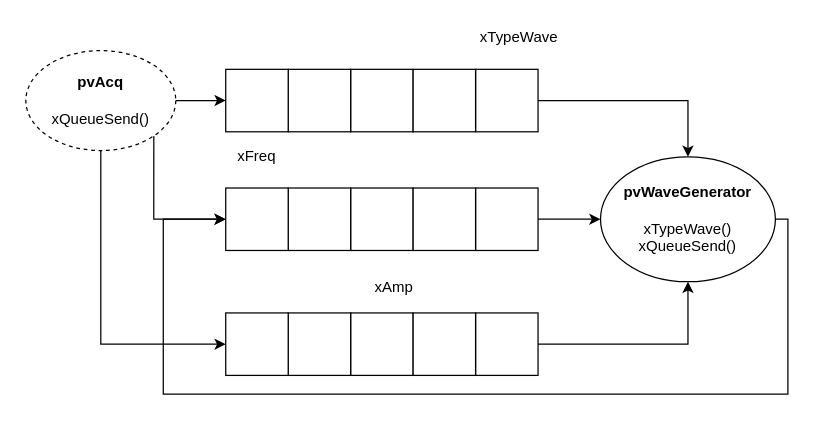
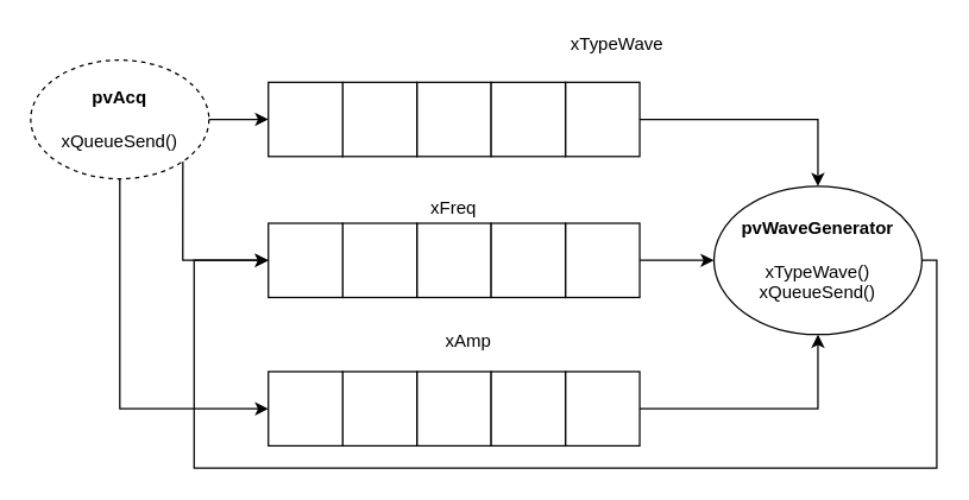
  <mxCell id="0" />
  <mxCell id="1" parent="0" />
  <mxCell id="2" style="edgeStyle=orthogonalEdgeStyle;rounded=0;orthogonalLoop=1;jettySize=auto;html=1;exitX=1;exitY=0.5;exitDx=0;exitDy=0;entryX=0;entryY=0.5;entryDx=0;entryDy=0;" edge="1" parent="1" source="16" target="15"><mxGeometry relative="1" as="geometry"><mxPoint x="720" y="175" as="sourcePoint" /><mxPoint x="120" y="175" as="targetPoint" /><Array as="points"><mxPoint x="630" y="175" /><mxPoint x="630" y="315" /><mxPoint x="130" y="315" /><mxPoint x="130" y="175" /></Array></mxGeometry></mxCell>
  <mxCell id="3" style="edgeStyle=orthogonalEdgeStyle;rounded=0;orthogonalLoop=1;jettySize=auto;html=1;exitX=1;exitY=0.5;exitDx=0;exitDy=0;entryX=0;entryY=0.5;entryDx=0;entryDy=0;" parent="1" source="6" target="9" edge="1"><mxGeometry relative="1" as="geometry" /></mxCell>
  <mxCell id="4" style="edgeStyle=orthogonalEdgeStyle;rounded=0;orthogonalLoop=1;jettySize=auto;html=1;exitX=1;exitY=1;exitDx=0;exitDy=0;entryX=0;entryY=0.5;entryDx=0;entryDy=0;" parent="1" source="6" target="15" edge="1"><mxGeometry relative="1" as="geometry"><Array as="points"><mxPoint x="122" y="175" /></Array></mxGeometry></mxCell>
  <mxCell id="5" style="edgeStyle=orthogonalEdgeStyle;rounded=0;orthogonalLoop=1;jettySize=auto;html=1;exitX=0.5;exitY=1;exitDx=0;exitDy=0;entryX=0;entryY=0.5;entryDx=0;entryDy=0;" parent="1" source="6" target="22" edge="1"><mxGeometry relative="1" as="geometry" /></mxCell>
  <mxCell id="6" value="&lt;b&gt;pvAcq&lt;/b&gt;&lt;br&gt;&lt;br&gt;xQueueSend()" style="ellipse;whiteSpace=wrap;html=1;dashed=1;" parent="1" vertex="1"><mxGeometry x="20" y="40" width="120" height="80" as="geometry" /></mxCell>
  <mxCell id="7" value="" style="whiteSpace=wrap;html=1;aspect=fixed;" parent="1" vertex="1"><mxGeometry x="280" y="55" width="50" height="50" as="geometry" /></mxCell>
  <mxCell id="8" value="" style="whiteSpace=wrap;html=1;aspect=fixed;" parent="1" vertex="1"><mxGeometry x="230" y="55" width="50" height="50" as="geometry" /></mxCell>
  <mxCell id="9" value="" style="whiteSpace=wrap;html=1;aspect=fixed;" parent="1" vertex="1"><mxGeometry x="180" y="55" width="50" height="50" as="geometry" /></mxCell>
  <mxCell id="10" style="edgeStyle=orthogonalEdgeStyle;rounded=0;orthogonalLoop=1;jettySize=auto;html=1;exitX=1;exitY=0.5;exitDx=0;exitDy=0;entryX=0.5;entryY=0;entryDx=0;entryDy=0;" parent="1" source="11" target="16" edge="1"><mxGeometry relative="1" as="geometry" /></mxCell>
  <mxCell id="11" value="" style="whiteSpace=wrap;html=1;aspect=fixed;" parent="1" vertex="1"><mxGeometry x="380" y="55" width="50" height="50" as="geometry" /></mxCell>
  <mxCell id="12" value="" style="whiteSpace=wrap;html=1;aspect=fixed;" parent="1" vertex="1"><mxGeometry x="330" y="55" width="50" height="50" as="geometry" /></mxCell>
  <mxCell id="13" value="" style="whiteSpace=wrap;html=1;aspect=fixed;" parent="1" vertex="1"><mxGeometry x="280" y="150" width="50" height="50" as="geometry" /></mxCell>
  <mxCell id="14" value="" style="whiteSpace=wrap;html=1;aspect=fixed;" parent="1" vertex="1"><mxGeometry x="230" y="150" width="50" height="50" as="geometry" /></mxCell>
  <mxCell id="15" value="" style="whiteSpace=wrap;html=1;aspect=fixed;" parent="1" vertex="1"><mxGeometry x="180" y="150" width="50" height="50" as="geometry" /></mxCell>
  <mxCell id="16" value="&lt;div&gt;&lt;b&gt;pvWaveGenerator&lt;/b&gt;&lt;/div&gt;&lt;br&gt;&lt;div&gt;xTypeWave()&lt;/div&gt;&lt;div&gt;xQueueSend()&lt;/div&gt;" style="ellipse;whiteSpace=wrap;html=1;" parent="1" vertex="1"><mxGeometry x="480" y="125" width="140" height="100" as="geometry" /></mxCell>
  <mxCell id="17" style="edgeStyle=orthogonalEdgeStyle;rounded=0;orthogonalLoop=1;jettySize=auto;html=1;exitX=1;exitY=0.5;exitDx=0;exitDy=0;entryX=0;entryY=0.5;entryDx=0;entryDy=0;" parent="1" source="18" target="16" edge="1"><mxGeometry relative="1" as="geometry" /></mxCell>
  <mxCell id="18" value="" style="whiteSpace=wrap;html=1;aspect=fixed;" parent="1" vertex="1"><mxGeometry x="380" y="150" width="50" height="50" as="geometry" /></mxCell>
  <mxCell id="19" value="" style="whiteSpace=wrap;html=1;aspect=fixed;" parent="1" vertex="1"><mxGeometry x="330" y="150" width="50" height="50" as="geometry" /></mxCell>
  <mxCell id="20" value="" style="whiteSpace=wrap;html=1;aspect=fixed;" parent="1" vertex="1"><mxGeometry x="280" y="250" width="50" height="50" as="geometry" /></mxCell>
  <mxCell id="21" value="" style="whiteSpace=wrap;html=1;aspect=fixed;" parent="1" vertex="1"><mxGeometry x="230" y="250" width="50" height="50" as="geometry" /></mxCell>
  <mxCell id="22" value="" style="whiteSpace=wrap;html=1;aspect=fixed;" parent="1" vertex="1"><mxGeometry x="180" y="250" width="50" height="50" as="geometry" /></mxCell>
  <mxCell id="23" style="edgeStyle=orthogonalEdgeStyle;rounded=0;orthogonalLoop=1;jettySize=auto;html=1;exitX=1;exitY=0.5;exitDx=0;exitDy=0;entryX=0.5;entryY=1;entryDx=0;entryDy=0;" parent="1" source="24" target="16" edge="1"><mxGeometry relative="1" as="geometry" /></mxCell>
  <mxCell id="24" value="" style="whiteSpace=wrap;html=1;aspect=fixed;" parent="1" vertex="1"><mxGeometry x="380" y="250" width="50" height="50" as="geometry" /></mxCell>
  <mxCell id="25" value="" style="whiteSpace=wrap;html=1;aspect=fixed;" parent="1" vertex="1"><mxGeometry x="330" y="250" width="50" height="50" as="geometry" /></mxCell>
  <mxCell id="26" value="xTypeWave" style="text;html=1;strokeColor=none;fillColor=none;align=center;verticalAlign=middle;whiteSpace=wrap;rounded=0;" parent="1" vertex="1"><mxGeometry x="370" y="20" width="90" height="20" as="geometry" /></mxCell>
- <mxCell id="27" value="xFreq" style="text;html=1;strokeColor=none;fillColor=none;align=center;verticalAlign=middle;whiteSpace=wrap;rounded=0;" parent="1" vertex="1"><mxGeometry x="160" y="115" width="90" height="20" as="geometry" /></mxCell>
+ <mxCell id="27" value="xFreq" style="text;html=1;strokeColor=none;fillColor=none;align=center;verticalAlign=middle;whiteSpace=wrap;rounded=0;" parent="1" vertex="1"><mxGeometry x="260" y="130" width="90" height="20" as="geometry" /></mxCell>
  <mxCell id="28" value="xAmp" style="text;html=1;strokeColor=none;fillColor=none;align=center;verticalAlign=middle;whiteSpace=wrap;rounded=0;" parent="1" vertex="1"><mxGeometry x="270" y="220" width="90" height="20" as="geometry" /></mxCell>
